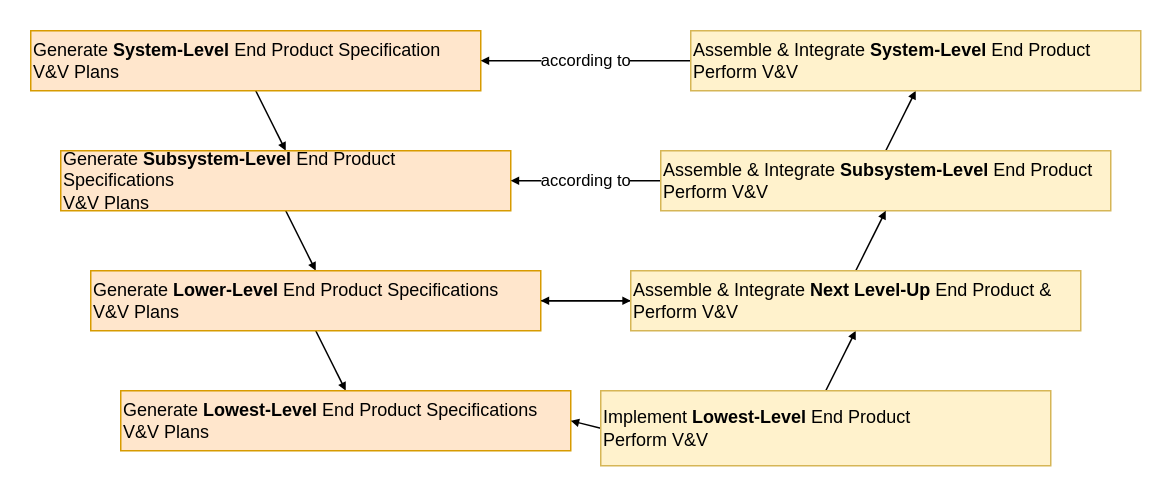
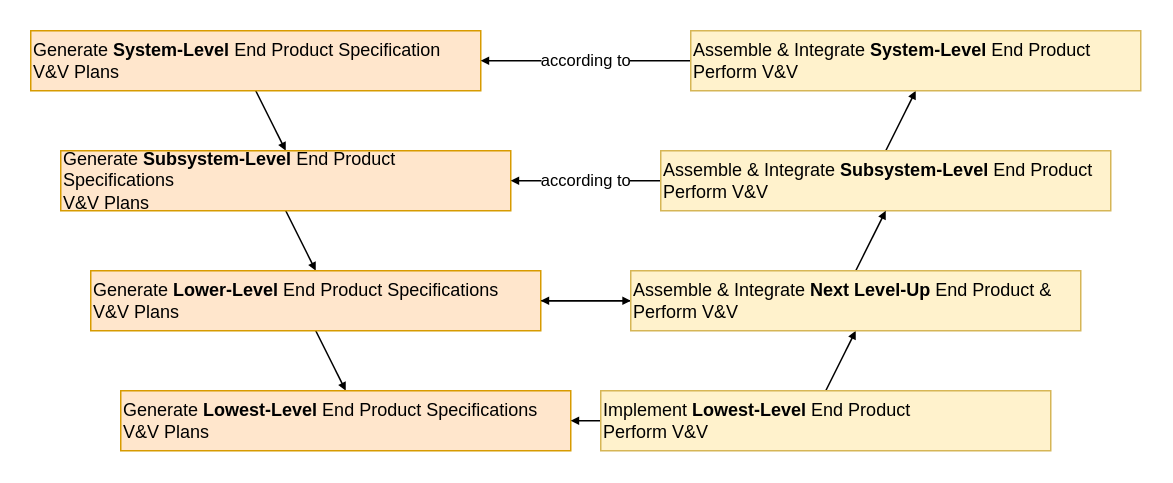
  <mxCell id="0" />
  <mxCell id="1" parent="0" />
  <mxCell id="2" style="edgeStyle=none;html=1;exitX=0.5;exitY=1;exitDx=0;exitDy=0;entryX=0.5;entryY=0;entryDx=0;entryDy=0;endArrow=block;endFill=1;endSize=3;startSize=3;" edge="1" parent="1" source="3" target="5"><mxGeometry relative="1" as="geometry" /></mxCell>
  <mxCell id="3" value="Generate &lt;b&gt;System-Level&lt;/b&gt; End Product Specification&lt;br&gt;V&amp;amp;V Plans" style="rounded=0;whiteSpace=wrap;html=1;align=left;fillColor=#ffe6cc;strokeColor=#d79b00;" vertex="1" parent="1"><mxGeometry x="20" y="20" width="300" height="40" as="geometry" /></mxCell>
  <mxCell id="4" style="edgeStyle=none;html=1;exitX=0.5;exitY=1;exitDx=0;exitDy=0;entryX=0.5;entryY=0;entryDx=0;entryDy=0;endArrow=block;endFill=1;startSize=3;endSize=3;" edge="1" parent="1" source="5" target="8"><mxGeometry relative="1" as="geometry" /></mxCell>
  <mxCell id="5" value="Generate &lt;b&gt;Subsystem-Level&lt;/b&gt; End Product Specifications&lt;br&gt;V&amp;amp;V Plans" style="rounded=0;whiteSpace=wrap;html=1;align=left;fillColor=#ffe6cc;strokeColor=#d79b00;" vertex="1" parent="1"><mxGeometry x="40" y="100" width="300" height="40" as="geometry" /></mxCell>
  <mxCell id="6" style="edgeStyle=none;html=1;exitX=0.5;exitY=1;exitDx=0;exitDy=0;entryX=0.5;entryY=0;entryDx=0;entryDy=0;endArrow=block;endFill=1;startSize=3;endSize=3;" edge="1" parent="1" source="8" target="9"><mxGeometry relative="1" as="geometry" /></mxCell>
  <mxCell id="7" value="" style="edgeStyle=none;html=1;endArrow=block;endFill=1;startSize=3;endSize=3;" edge="1" parent="1" source="8" target="18"><mxGeometry relative="1" as="geometry" /></mxCell>
  <mxCell id="8" value="Generate &lt;b&gt;Lower-Level&lt;/b&gt; End Product Specifications&lt;br&gt;V&amp;amp;V Plans" style="rounded=0;whiteSpace=wrap;html=1;align=left;fillColor=#ffe6cc;strokeColor=#d79b00;" vertex="1" parent="1"><mxGeometry x="60" y="180" width="300" height="40" as="geometry" /></mxCell>
  <mxCell id="9" value="Generate &lt;b&gt;Lowest-Level&lt;/b&gt; End Product Specifications&lt;br&gt;V&amp;amp;V Plans" style="rounded=0;whiteSpace=wrap;html=1;align=left;fillColor=#ffe6cc;strokeColor=#d79b00;" vertex="1" parent="1"><mxGeometry x="80" y="260" width="300" height="40" as="geometry" /></mxCell>
  <mxCell id="10" style="edgeStyle=none;html=1;exitX=0.5;exitY=0;exitDx=0;exitDy=0;entryX=0.5;entryY=1;entryDx=0;entryDy=0;endArrow=block;endFill=1;startSize=3;endSize=3;" edge="1" parent="1" source="12" target="18"><mxGeometry relative="1" as="geometry" /></mxCell>
  <mxCell id="11" style="edgeStyle=none;html=1;exitX=0;exitY=0.5;exitDx=0;exitDy=0;entryX=1;entryY=0.5;entryDx=0;entryDy=0;endArrow=block;endFill=1;startSize=3;endSize=3;" edge="1" parent="1" source="12" target="9"><mxGeometry relative="1" as="geometry" /></mxCell>
- <mxCell id="12" value="Implement&amp;nbsp;&lt;b&gt;Lowest-Level&lt;/b&gt; End Product&lt;br&gt;Perform V&amp;amp;V" style="rounded=0;whiteSpace=wrap;html=1;align=left;fillColor=#fff2cc;strokeColor=#d6b656;" vertex="1" parent="1"><mxGeometry x="400" y="260" width="300" height="50" as="geometry" /></mxCell>
+ <mxCell id="12" value="Implement&amp;nbsp;&lt;b&gt;Lowest-Level&lt;/b&gt; End Product&lt;br&gt;Perform V&amp;amp;V" style="rounded=0;whiteSpace=wrap;html=1;align=left;fillColor=#fff2cc;strokeColor=#d6b656;" vertex="1" parent="1"><mxGeometry x="400" y="260" width="300" height="40" as="geometry" /></mxCell>
  <mxCell id="13" style="edgeStyle=none;html=1;exitX=0.5;exitY=0;exitDx=0;exitDy=0;entryX=0.5;entryY=1;entryDx=0;entryDy=0;endArrow=block;endFill=1;startSize=3;endSize=3;" edge="1" parent="1" source="15" target="20"><mxGeometry relative="1" as="geometry" /></mxCell>
  <mxCell id="14" value="according to" style="edgeStyle=none;html=1;exitX=0;exitY=0.5;exitDx=0;exitDy=0;entryX=1;entryY=0.5;entryDx=0;entryDy=0;endArrow=block;endFill=1;startSize=3;endSize=3;" edge="1" parent="1" source="15" target="5"><mxGeometry relative="1" as="geometry" /></mxCell>
  <mxCell id="15" value="Assemble &amp;amp; Integrate &lt;b&gt;Subsystem-Level&lt;/b&gt; End Product&lt;br&gt;Perform V&amp;amp;V" style="rounded=0;whiteSpace=wrap;html=1;align=left;fillColor=#fff2cc;strokeColor=#d6b656;" vertex="1" parent="1"><mxGeometry x="440" y="100" width="300" height="40" as="geometry" /></mxCell>
  <mxCell id="16" style="edgeStyle=none;html=1;exitX=0.5;exitY=0;exitDx=0;exitDy=0;entryX=0.5;entryY=1;entryDx=0;entryDy=0;endArrow=block;endFill=1;startSize=3;endSize=3;" edge="1" parent="1" source="18" target="15"><mxGeometry relative="1" as="geometry" /></mxCell>
  <mxCell id="17" style="edgeStyle=none;html=1;exitX=0;exitY=0.5;exitDx=0;exitDy=0;entryX=1;entryY=0.5;entryDx=0;entryDy=0;endArrow=block;endFill=1;startSize=3;endSize=3;" edge="1" parent="1" source="18" target="8"><mxGeometry relative="1" as="geometry" /></mxCell>
  <mxCell id="18" value="Assemble &amp;amp; Integrate &lt;b&gt;Next Level-Up&amp;nbsp;&lt;/b&gt;End Product &amp;amp; Perform&amp;nbsp;V&amp;amp;V" style="rounded=0;whiteSpace=wrap;html=1;align=left;fillColor=#fff2cc;strokeColor=#d6b656;" vertex="1" parent="1"><mxGeometry x="420" y="180" width="300" height="40" as="geometry" /></mxCell>
  <mxCell id="19" value="according to" style="edgeStyle=none;html=1;exitX=0;exitY=0.5;exitDx=0;exitDy=0;entryX=1;entryY=0.5;entryDx=0;entryDy=0;endArrow=block;endFill=1;startSize=3;endSize=3;" edge="1" parent="1" source="20" target="3"><mxGeometry relative="1" as="geometry" /></mxCell>
  <mxCell id="20" value="Assemble &amp;amp; Integrate &lt;b&gt;System-Level &lt;/b&gt;End Product&lt;br&gt;Perform V&amp;amp;V" style="rounded=0;whiteSpace=wrap;html=1;align=left;fillColor=#fff2cc;strokeColor=#d6b656;" vertex="1" parent="1"><mxGeometry x="460" y="20" width="300" height="40" as="geometry" /></mxCell>
